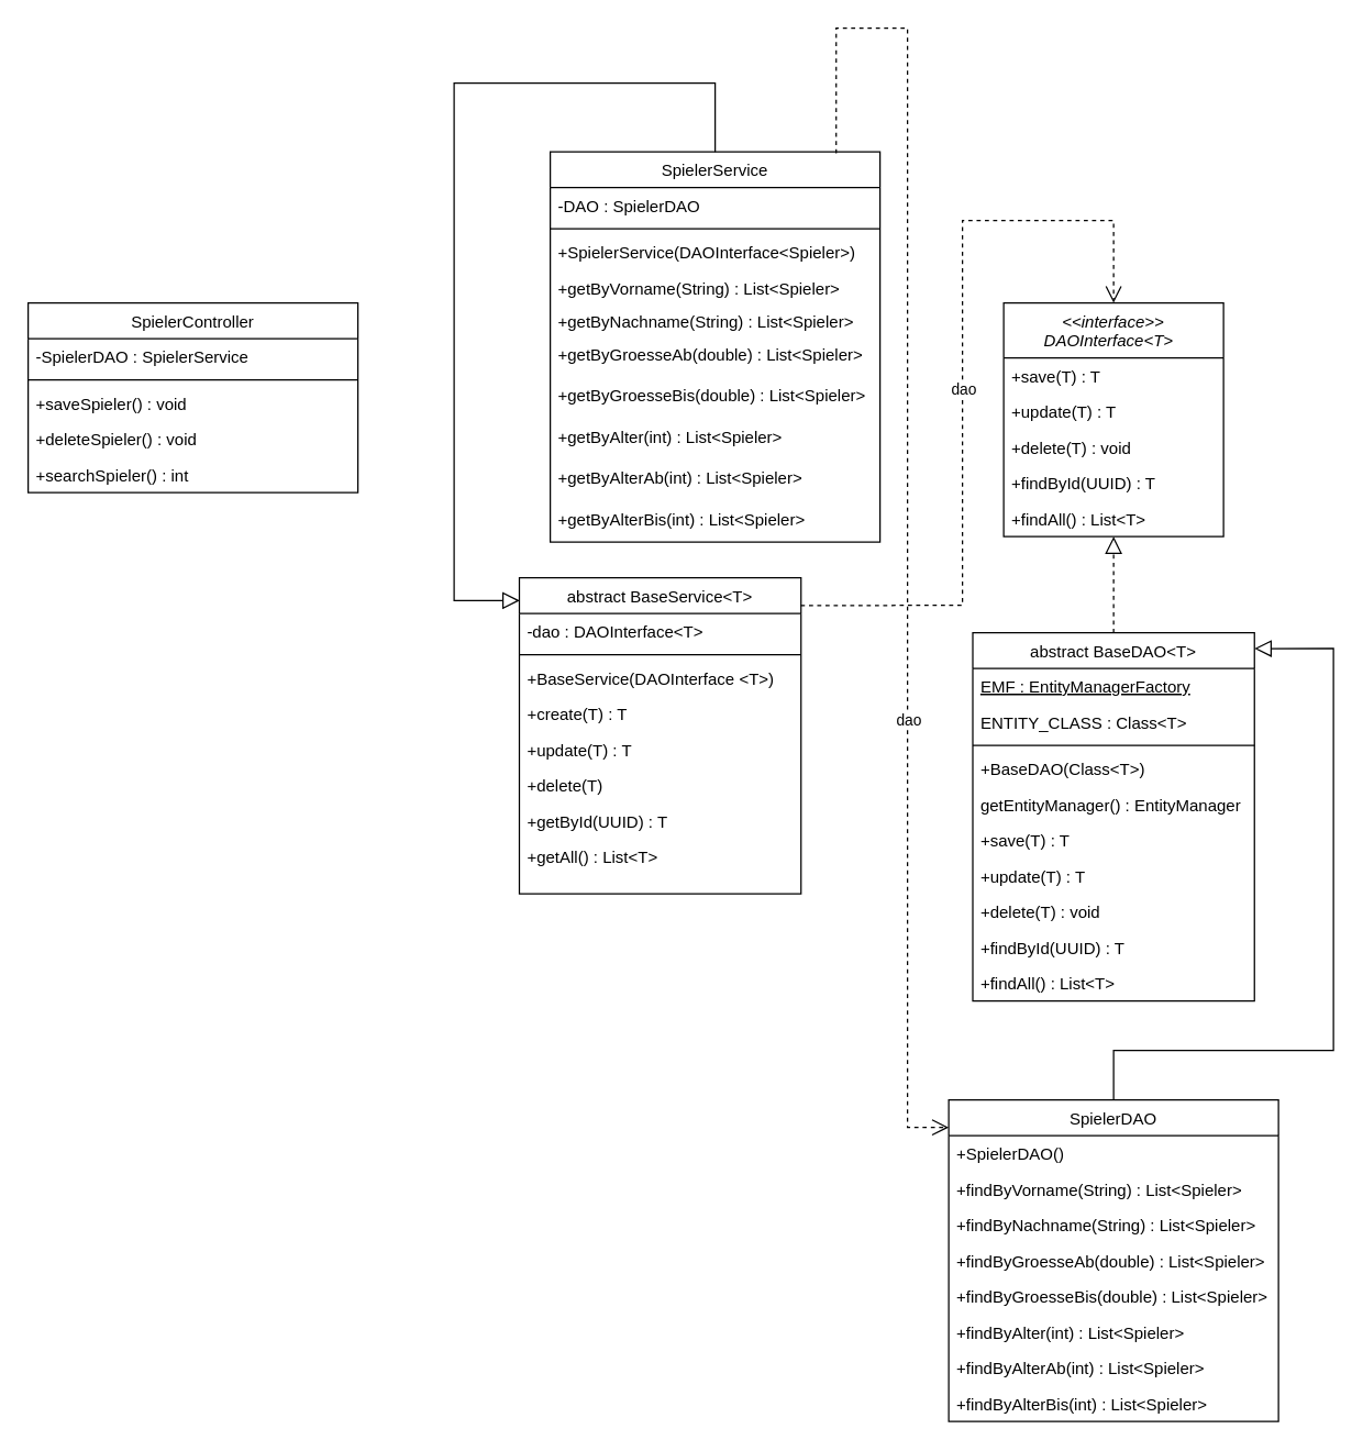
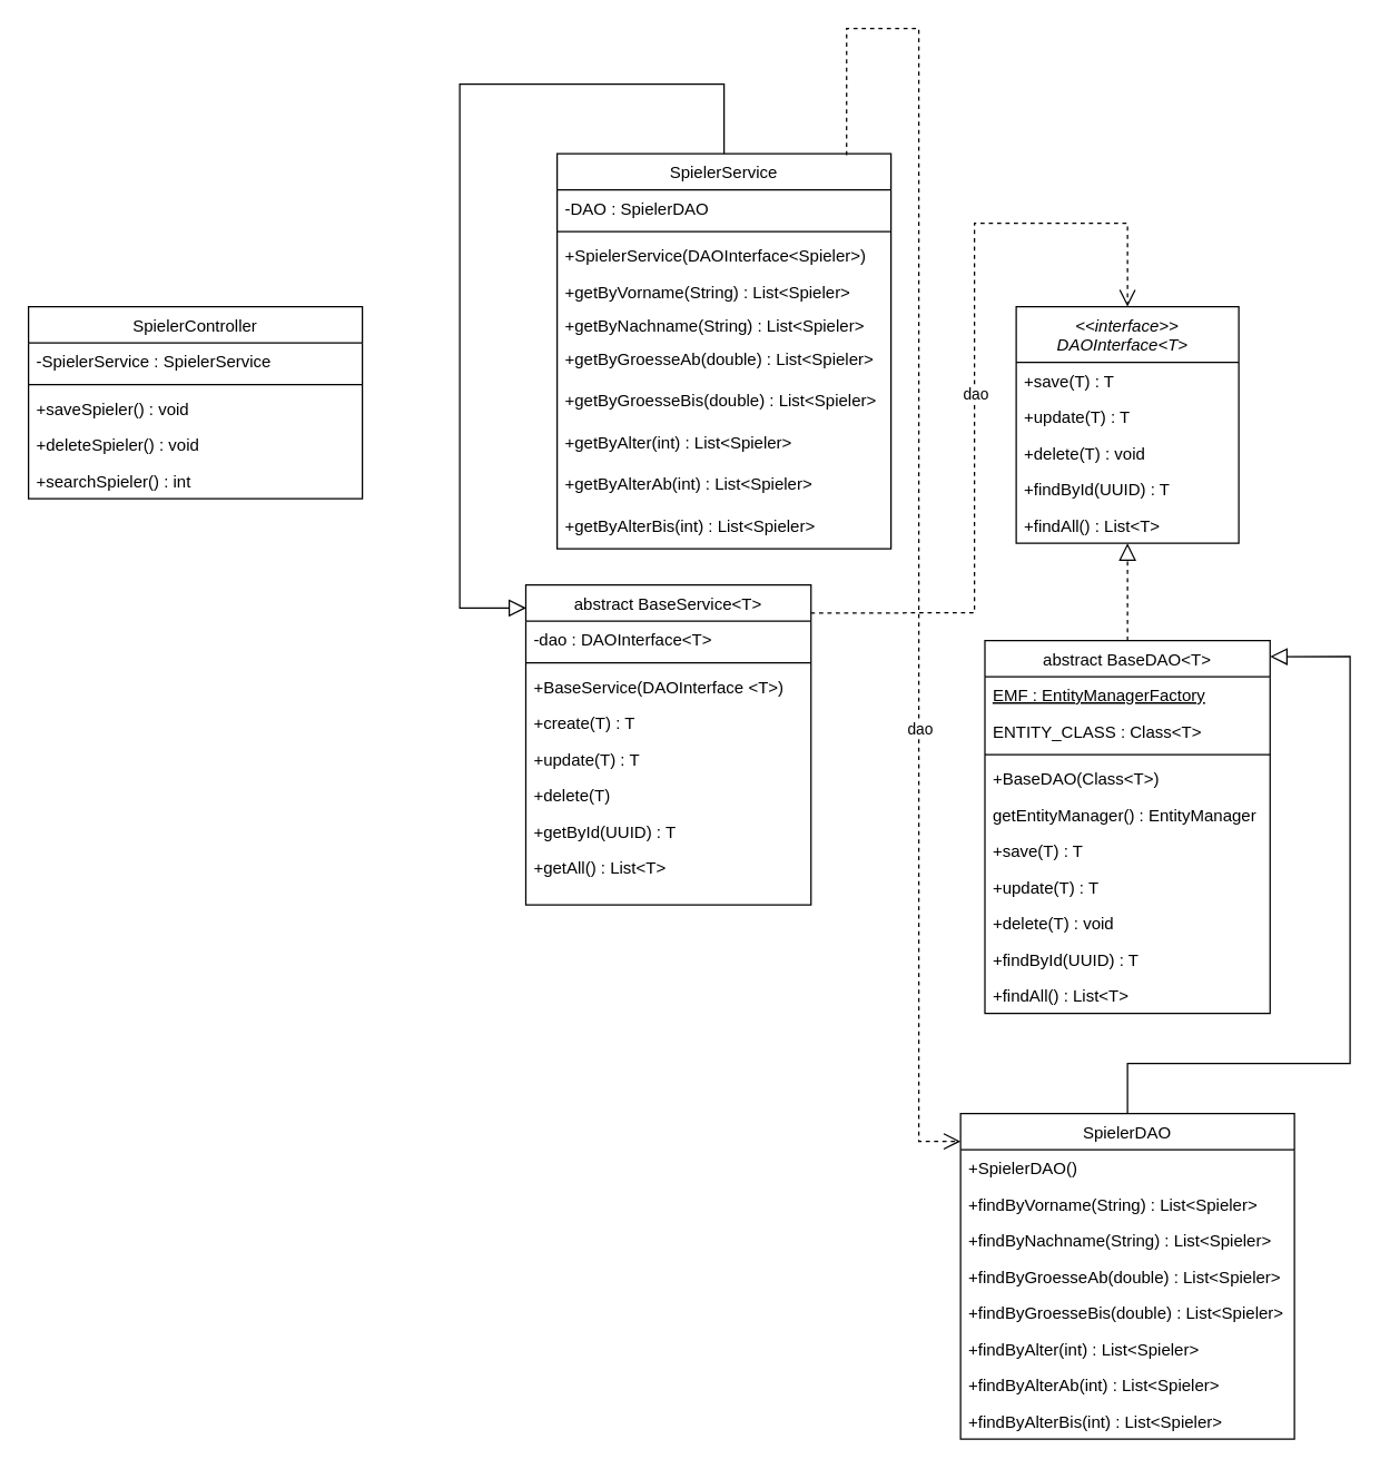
  <mxCell id="0" />
  <mxCell id="1" parent="0" />
  <mxCell id="2" value="&lt;&lt;interface&gt;&gt;&#10;DAOInterface&lt;T&gt;  " style="swimlane;fontStyle=2;align=center;verticalAlign=top;childLayout=stackLayout;horizontal=1;startSize=40;horizontalStack=0;resizeParent=1;resizeLast=0;collapsible=1;marginBottom=0;rounded=0;shadow=0;strokeWidth=1;" parent="1" vertex="1"><mxGeometry x="730" y="220" width="160" height="170" as="geometry"><mxRectangle x="230" y="140" width="160" height="26" as="alternateBounds" /></mxGeometry></mxCell>
  <mxCell id="3" value="+save(T) : T" style="text;align=left;verticalAlign=top;spacingLeft=4;spacingRight=4;overflow=hidden;rotatable=0;points=[[0,0.5],[1,0.5]];portConstraint=eastwest;" parent="2" vertex="1"><mxGeometry y="40" width="160" height="26" as="geometry" /></mxCell>
  <mxCell id="4" value="+update(T) : T" style="text;align=left;verticalAlign=top;spacingLeft=4;spacingRight=4;overflow=hidden;rotatable=0;points=[[0,0.5],[1,0.5]];portConstraint=eastwest;" parent="2" vertex="1"><mxGeometry y="66" width="160" height="26" as="geometry" /></mxCell>
  <mxCell id="5" value="+delete(T) : void" style="text;align=left;verticalAlign=top;spacingLeft=4;spacingRight=4;overflow=hidden;rotatable=0;points=[[0,0.5],[1,0.5]];portConstraint=eastwest;" parent="2" vertex="1"><mxGeometry y="92" width="160" height="26" as="geometry" /></mxCell>
  <mxCell id="6" value="+findById(UUID) : T" style="text;align=left;verticalAlign=top;spacingLeft=4;spacingRight=4;overflow=hidden;rotatable=0;points=[[0,0.5],[1,0.5]];portConstraint=eastwest;" parent="2" vertex="1"><mxGeometry y="118" width="160" height="26" as="geometry" /></mxCell>
  <mxCell id="7" value="+findAll() : List&lt;T&gt;" style="text;align=left;verticalAlign=top;spacingLeft=4;spacingRight=4;overflow=hidden;rotatable=0;points=[[0,0.5],[1,0.5]];portConstraint=eastwest;" parent="2" vertex="1"><mxGeometry y="144" width="160" height="26" as="geometry" /></mxCell>
  <mxCell id="8" value="abstract BaseDAO&lt;T&gt;" style="swimlane;fontStyle=0;align=center;verticalAlign=top;childLayout=stackLayout;horizontal=1;startSize=26;horizontalStack=0;resizeParent=1;resizeLast=0;collapsible=1;marginBottom=0;rounded=0;shadow=0;strokeWidth=1;" parent="1" vertex="1"><mxGeometry x="707.5" y="460" width="205" height="268" as="geometry"><mxRectangle x="130" y="380" width="160" height="26" as="alternateBounds" /></mxGeometry></mxCell>
  <mxCell id="9" value="EMF : EntityManagerFactory" style="text;align=left;verticalAlign=top;spacingLeft=4;spacingRight=4;overflow=hidden;rotatable=0;points=[[0,0.5],[1,0.5]];portConstraint=eastwest;fontStyle=4" parent="8" vertex="1"><mxGeometry y="26" width="205" height="26" as="geometry" /></mxCell>
  <mxCell id="10" value="ENTITY_CLASS : Class&lt;T&gt;" style="text;align=left;verticalAlign=top;spacingLeft=4;spacingRight=4;overflow=hidden;rotatable=0;points=[[0,0.5],[1,0.5]];portConstraint=eastwest;rounded=0;shadow=0;html=0;" parent="8" vertex="1"><mxGeometry y="52" width="205" height="26" as="geometry" /></mxCell>
  <mxCell id="11" value="" style="line;html=1;strokeWidth=1;align=left;verticalAlign=middle;spacingTop=-1;spacingLeft=3;spacingRight=3;rotatable=0;labelPosition=right;points=[];portConstraint=eastwest;" parent="8" vertex="1"><mxGeometry y="78" width="205" height="8" as="geometry" /></mxCell>
  <mxCell id="12" value="+BaseDAO(Class&lt;T&gt;)" style="text;align=left;verticalAlign=top;spacingLeft=4;spacingRight=4;overflow=hidden;rotatable=0;points=[[0,0.5],[1,0.5]];portConstraint=eastwest;" parent="8" vertex="1"><mxGeometry y="86" width="205" height="26" as="geometry" /></mxCell>
  <mxCell id="13" value="getEntityManager() : EntityManager " style="text;align=left;verticalAlign=top;spacingLeft=4;spacingRight=4;overflow=hidden;rotatable=0;points=[[0,0.5],[1,0.5]];portConstraint=eastwest;" parent="8" vertex="1"><mxGeometry y="112" width="205" height="26" as="geometry" /></mxCell>
  <mxCell id="14" value="+save(T) : T" style="text;align=left;verticalAlign=top;spacingLeft=4;spacingRight=4;overflow=hidden;rotatable=0;points=[[0,0.5],[1,0.5]];portConstraint=eastwest;" parent="8" vertex="1"><mxGeometry y="138" width="205" height="26" as="geometry" /></mxCell>
  <mxCell id="15" value="+update(T) : T" style="text;align=left;verticalAlign=top;spacingLeft=4;spacingRight=4;overflow=hidden;rotatable=0;points=[[0,0.5],[1,0.5]];portConstraint=eastwest;" parent="8" vertex="1"><mxGeometry y="164" width="205" height="26" as="geometry" /></mxCell>
  <mxCell id="16" value="+delete(T) : void" style="text;align=left;verticalAlign=top;spacingLeft=4;spacingRight=4;overflow=hidden;rotatable=0;points=[[0,0.5],[1,0.5]];portConstraint=eastwest;" parent="8" vertex="1"><mxGeometry y="190" width="205" height="26" as="geometry" /></mxCell>
  <mxCell id="17" value="+findById(UUID) : T" style="text;align=left;verticalAlign=top;spacingLeft=4;spacingRight=4;overflow=hidden;rotatable=0;points=[[0,0.5],[1,0.5]];portConstraint=eastwest;" parent="8" vertex="1"><mxGeometry y="216" width="205" height="26" as="geometry" /></mxCell>
  <mxCell id="18" value="+findAll() : List&lt;T&gt;" style="text;align=left;verticalAlign=top;spacingLeft=4;spacingRight=4;overflow=hidden;rotatable=0;points=[[0,0.5],[1,0.5]];portConstraint=eastwest;" parent="8" vertex="1"><mxGeometry y="242" width="205" height="26" as="geometry" /></mxCell>
  <mxCell id="19" value="" style="endArrow=block;endSize=10;endFill=0;shadow=0;strokeWidth=1;rounded=0;curved=0;edgeStyle=elbowEdgeStyle;elbow=vertical;dashed=1;" parent="1" source="8" target="2" edge="1"><mxGeometry width="160" relative="1" as="geometry"><mxPoint x="360" y="313" as="sourcePoint" /><mxPoint x="360" y="313" as="targetPoint" /></mxGeometry></mxCell>
  <mxCell id="20" value="abstract BaseService&lt;T&gt;" style="swimlane;fontStyle=0;align=center;verticalAlign=top;childLayout=stackLayout;horizontal=1;startSize=26;horizontalStack=0;resizeParent=1;resizeLast=0;collapsible=1;marginBottom=0;rounded=0;shadow=0;strokeWidth=1;" parent="1" vertex="1"><mxGeometry x="377.5" y="420" width="205" height="230" as="geometry"><mxRectangle x="130" y="380" width="160" height="26" as="alternateBounds" /></mxGeometry></mxCell>
  <mxCell id="21" value="-dao : DAOInterface&lt;T&gt;" style="text;align=left;verticalAlign=top;spacingLeft=4;spacingRight=4;overflow=hidden;rotatable=0;points=[[0,0.5],[1,0.5]];portConstraint=eastwest;fontStyle=0" parent="20" vertex="1"><mxGeometry y="26" width="205" height="26" as="geometry" /></mxCell>
  <mxCell id="22" value="" style="line;html=1;strokeWidth=1;align=left;verticalAlign=middle;spacingTop=-1;spacingLeft=3;spacingRight=3;rotatable=0;labelPosition=right;points=[];portConstraint=eastwest;" parent="20" vertex="1"><mxGeometry y="52" width="205" height="8" as="geometry" /></mxCell>
  <mxCell id="23" value="+BaseService(DAOInterface &lt;T&gt;)" style="text;align=left;verticalAlign=top;spacingLeft=4;spacingRight=4;overflow=hidden;rotatable=0;points=[[0,0.5],[1,0.5]];portConstraint=eastwest;" parent="20" vertex="1"><mxGeometry y="60" width="205" height="26" as="geometry" /></mxCell>
  <mxCell id="24" value="+create(T) : T" style="text;align=left;verticalAlign=top;spacingLeft=4;spacingRight=4;overflow=hidden;rotatable=0;points=[[0,0.5],[1,0.5]];portConstraint=eastwest;" parent="20" vertex="1"><mxGeometry y="86" width="205" height="26" as="geometry" /></mxCell>
  <mxCell id="25" value="+update(T) : T" style="text;align=left;verticalAlign=top;spacingLeft=4;spacingRight=4;overflow=hidden;rotatable=0;points=[[0,0.5],[1,0.5]];portConstraint=eastwest;" parent="20" vertex="1"><mxGeometry y="112" width="205" height="26" as="geometry" /></mxCell>
  <mxCell id="26" value="+delete(T)" style="text;align=left;verticalAlign=top;spacingLeft=4;spacingRight=4;overflow=hidden;rotatable=0;points=[[0,0.5],[1,0.5]];portConstraint=eastwest;" parent="20" vertex="1"><mxGeometry y="138" width="205" height="26" as="geometry" /></mxCell>
  <mxCell id="27" value="+getById(UUID) : T" style="text;align=left;verticalAlign=top;spacingLeft=4;spacingRight=4;overflow=hidden;rotatable=0;points=[[0,0.5],[1,0.5]];portConstraint=eastwest;" parent="20" vertex="1"><mxGeometry y="164" width="205" height="26" as="geometry" /></mxCell>
  <mxCell id="28" value="+getAll() : List&lt;T&gt;" style="text;align=left;verticalAlign=top;spacingLeft=4;spacingRight=4;overflow=hidden;rotatable=0;points=[[0,0.5],[1,0.5]];portConstraint=eastwest;" parent="20" vertex="1"><mxGeometry y="190" width="205" height="26" as="geometry" /></mxCell>
  <mxCell id="29" value="" style="endArrow=open;endSize=10;endFill=0;shadow=0;strokeWidth=1;rounded=0;edgeStyle=orthogonalEdgeStyle;elbow=horizontal;exitX=0.999;exitY=0.088;exitDx=0;exitDy=0;entryX=0.5;entryY=0;entryDx=0;entryDy=0;dashed=1;exitPerimeter=0;" parent="1" source="20" target="2" edge="1"><mxGeometry width="160" relative="1" as="geometry"><mxPoint x="730" y="291" as="sourcePoint" /><mxPoint x="520" y="139.615" as="targetPoint" /><Array as="points"><mxPoint x="600" y="440" /><mxPoint x="700" y="440" /><mxPoint x="700" y="160" /><mxPoint x="810" y="160" /></Array></mxGeometry></mxCell>
  <mxCell id="30" value="dao" style="edgeLabel;html=1;align=center;verticalAlign=middle;resizable=0;points=[];" parent="29" vertex="1" connectable="0"><mxGeometry x="-0.03" relative="1" as="geometry"><mxPoint as="offset" /></mxGeometry></mxCell>
  <mxCell id="31" value="SpielerDAO" style="swimlane;fontStyle=0;align=center;verticalAlign=top;childLayout=stackLayout;horizontal=1;startSize=26;horizontalStack=0;resizeParent=1;resizeLast=0;collapsible=1;marginBottom=0;rounded=0;shadow=0;strokeWidth=1;" parent="1" vertex="1"><mxGeometry x="690" y="800" width="240" height="234" as="geometry"><mxRectangle x="130" y="380" width="160" height="26" as="alternateBounds" /></mxGeometry></mxCell>
  <mxCell id="32" value="+SpielerDAO()" style="text;align=left;verticalAlign=top;spacingLeft=4;spacingRight=4;overflow=hidden;rotatable=0;points=[[0,0.5],[1,0.5]];portConstraint=eastwest;" parent="31" vertex="1"><mxGeometry y="26" width="240" height="26" as="geometry" /></mxCell>
  <mxCell id="33" value="+findByVorname(String) : List&lt;Spieler&gt;" style="text;align=left;verticalAlign=top;spacingLeft=4;spacingRight=4;overflow=hidden;rotatable=0;points=[[0,0.5],[1,0.5]];portConstraint=eastwest;" parent="31" vertex="1"><mxGeometry y="52" width="240" height="26" as="geometry" /></mxCell>
  <mxCell id="34" value="+findByNachname(String) : List&lt;Spieler&gt;" style="text;align=left;verticalAlign=top;spacingLeft=4;spacingRight=4;overflow=hidden;rotatable=0;points=[[0,0.5],[1,0.5]];portConstraint=eastwest;" vertex="1" parent="31"><mxGeometry y="78" width="240" height="26" as="geometry" /></mxCell>
  <mxCell id="35" value="+findByGroesseAb(double) : List&lt;Spieler&gt;" style="text;align=left;verticalAlign=top;spacingLeft=4;spacingRight=4;overflow=hidden;rotatable=0;points=[[0,0.5],[1,0.5]];portConstraint=eastwest;" vertex="1" parent="31"><mxGeometry y="104" width="240" height="26" as="geometry" /></mxCell>
  <mxCell id="36" value="+findByGroesseBis(double) : List&lt;Spieler&gt;" style="text;align=left;verticalAlign=top;spacingLeft=4;spacingRight=4;overflow=hidden;rotatable=0;points=[[0,0.5],[1,0.5]];portConstraint=eastwest;" vertex="1" parent="31"><mxGeometry y="130" width="240" height="26" as="geometry" /></mxCell>
  <mxCell id="37" value="+findByAlter(int) : List&lt;Spieler&gt;" style="text;align=left;verticalAlign=top;spacingLeft=4;spacingRight=4;overflow=hidden;rotatable=0;points=[[0,0.5],[1,0.5]];portConstraint=eastwest;" vertex="1" parent="31"><mxGeometry y="156" width="240" height="26" as="geometry" /></mxCell>
  <mxCell id="38" value="+findByAlterAb(int) : List&lt;Spieler&gt;" style="text;align=left;verticalAlign=top;spacingLeft=4;spacingRight=4;overflow=hidden;rotatable=0;points=[[0,0.5],[1,0.5]];portConstraint=eastwest;" vertex="1" parent="31"><mxGeometry y="182" width="240" height="26" as="geometry" /></mxCell>
  <mxCell id="39" value="+findByAlterBis(int) : List&lt;Spieler&gt;" style="text;align=left;verticalAlign=top;spacingLeft=4;spacingRight=4;overflow=hidden;rotatable=0;points=[[0,0.5],[1,0.5]];portConstraint=eastwest;" vertex="1" parent="31"><mxGeometry y="208" width="240" height="26" as="geometry" /></mxCell>
  <mxCell id="40" value="" style="endArrow=block;endSize=10;endFill=0;shadow=0;strokeWidth=1;rounded=0;edgeStyle=orthogonalEdgeStyle;elbow=vertical;exitX=0.5;exitY=0;exitDx=0;exitDy=0;entryX=1;entryY=0.043;entryDx=0;entryDy=0;entryPerimeter=0;" parent="1" source="31" target="8" edge="1"><mxGeometry width="160" relative="1" as="geometry"><mxPoint x="630" y="550" as="sourcePoint" /><mxPoint x="662.88" y="450" as="targetPoint" /><Array as="points"><mxPoint x="810" y="764" /><mxPoint x="970" y="764" /><mxPoint x="970" y="472" /><mxPoint x="913" y="472" /></Array></mxGeometry></mxCell>
  <mxCell id="41" value="SpielerService" style="swimlane;fontStyle=0;align=center;verticalAlign=top;childLayout=stackLayout;horizontal=1;startSize=26;horizontalStack=0;resizeParent=1;resizeLast=0;collapsible=1;marginBottom=0;rounded=0;shadow=0;strokeWidth=1;" parent="1" vertex="1"><mxGeometry x="400" width="240" height="284" as="geometry" y="110"><mxRectangle x="130" y="380" width="160" height="26" as="alternateBounds" /></mxGeometry></mxCell>
  <mxCell id="42" value="-DAO : SpielerDAO" style="text;align=left;verticalAlign=top;spacingLeft=4;spacingRight=4;overflow=hidden;rotatable=0;points=[[0,0.5],[1,0.5]];portConstraint=eastwest;" parent="41" vertex="1"><mxGeometry y="26" width="240" height="26" as="geometry" /></mxCell>
  <mxCell id="43" value="" style="line;html=1;strokeWidth=1;align=left;verticalAlign=middle;spacingTop=-1;spacingLeft=3;spacingRight=3;rotatable=0;labelPosition=right;points=[];portConstraint=eastwest;" parent="41" vertex="1"><mxGeometry y="52" width="240" height="8" as="geometry" /></mxCell>
  <mxCell id="44" value="+SpielerService(DAOInterface&lt;Spieler&gt;)" style="text;align=left;verticalAlign=top;spacingLeft=4;spacingRight=4;overflow=hidden;rotatable=0;points=[[0,0.5],[1,0.5]];portConstraint=eastwest;" parent="41" vertex="1"><mxGeometry y="60" width="240" height="26" as="geometry" /></mxCell>
  <mxCell id="45" value="+getByVorname(String) : List&lt;Spieler&gt;" style="text;align=left;verticalAlign=top;spacingLeft=4;spacingRight=4;overflow=hidden;rotatable=0;points=[[0,0.5],[1,0.5]];portConstraint=eastwest;" parent="41" vertex="1"><mxGeometry y="86" width="240" height="24" as="geometry" /></mxCell>
  <mxCell id="46" value="+getByNachname(String) : List&lt;Spieler&gt;" style="text;align=left;verticalAlign=top;spacingLeft=4;spacingRight=4;overflow=hidden;rotatable=0;points=[[0,0.5],[1,0.5]];portConstraint=eastwest;" vertex="1" parent="41"><mxGeometry y="110" width="240" height="24" as="geometry" /></mxCell>
  <mxCell id="47" value="+getByGroesseAb(double) : List&lt;Spieler&gt;" style="text;align=left;verticalAlign=top;spacingLeft=4;spacingRight=4;overflow=hidden;rotatable=0;points=[[0,0.5],[1,0.5]];portConstraint=eastwest;" parent="41" vertex="1"><mxGeometry y="134" width="240" height="30" as="geometry" /></mxCell>
  <mxCell id="48" value="+getByGroesseBis(double) : List&lt;Spieler&gt;" style="text;align=left;verticalAlign=top;spacingLeft=4;spacingRight=4;overflow=hidden;rotatable=0;points=[[0,0.5],[1,0.5]];portConstraint=eastwest;" vertex="1" parent="41"><mxGeometry y="164" width="240" height="30" as="geometry" /></mxCell>
  <mxCell id="49" value="+getByAlter(int) : List&lt;Spieler&gt;" style="text;align=left;verticalAlign=top;spacingLeft=4;spacingRight=4;overflow=hidden;rotatable=0;points=[[0,0.5],[1,0.5]];portConstraint=eastwest;" vertex="1" parent="41"><mxGeometry y="194" width="240" height="30" as="geometry" /></mxCell>
  <mxCell id="50" value="+getByAlterAb(int) : List&lt;Spieler&gt;" style="text;align=left;verticalAlign=top;spacingLeft=4;spacingRight=4;overflow=hidden;rotatable=0;points=[[0,0.5],[1,0.5]];portConstraint=eastwest;" vertex="1" parent="41"><mxGeometry y="224" width="240" height="30" as="geometry" /></mxCell>
  <mxCell id="51" value="+getByAlterBis(int) : List&lt;Spieler&gt;" style="text;align=left;verticalAlign=top;spacingLeft=4;spacingRight=4;overflow=hidden;rotatable=0;points=[[0,0.5],[1,0.5]];portConstraint=eastwest;" vertex="1" parent="41"><mxGeometry y="254" width="240" height="30" as="geometry" /></mxCell>
  <mxCell id="52" value="" style="endArrow=block;endSize=10;endFill=0;shadow=0;strokeWidth=1;rounded=0;edgeStyle=orthogonalEdgeStyle;elbow=vertical;entryX=0.001;entryY=0.072;entryDx=0;entryDy=0;exitX=0.5;exitY=0;exitDx=0;exitDy=0;entryPerimeter=0;" parent="1" source="41" target="20" edge="1"><mxGeometry width="160" relative="1" as="geometry"><mxPoint x="1143" y="210" as="sourcePoint" /><mxPoint x="840" y="210" as="targetPoint" /><Array as="points"><mxPoint x="520" y="60" /><mxPoint x="330" y="60" /><mxPoint x="330" y="437" /></Array></mxGeometry></mxCell>
  <mxCell id="53" value="" style="endArrow=open;endSize=10;endFill=0;shadow=0;strokeWidth=1;rounded=0;edgeStyle=orthogonalEdgeStyle;elbow=vertical;exitX=0.867;exitY=0.004;exitDx=0;exitDy=0;dashed=1;exitPerimeter=0;" parent="1" source="41" edge="1"><mxGeometry width="160" relative="1" as="geometry"><mxPoint x="1220" y="250" as="sourcePoint" /><mxPoint x="690" y="820" as="targetPoint" /><Array as="points"><mxPoint x="608" y="20" /><mxPoint x="660" y="20" /><mxPoint x="660" y="820" /></Array></mxGeometry></mxCell>
  <mxCell id="54" value="dao" style="edgeLabel;html=1;align=center;verticalAlign=middle;resizable=0;points=[];" parent="53" vertex="1" connectable="0"><mxGeometry x="0.33" relative="1" as="geometry"><mxPoint as="offset" /></mxGeometry></mxCell>
  <mxCell id="55" value="SpielerController" style="swimlane;fontStyle=0;align=center;verticalAlign=top;childLayout=stackLayout;horizontal=1;startSize=26;horizontalStack=0;resizeParent=1;resizeLast=0;collapsible=1;marginBottom=0;rounded=0;shadow=0;strokeWidth=1;" parent="1" vertex="1"><mxGeometry x="20" y="220" width="240" height="138" as="geometry"><mxRectangle x="130" y="380" width="160" height="26" as="alternateBounds" /></mxGeometry></mxCell>
- <mxCell id="56" value="-SpielerDAO : SpielerService" style="text;align=left;verticalAlign=top;spacingLeft=4;spacingRight=4;overflow=hidden;rotatable=0;points=[[0,0.5],[1,0.5]];portConstraint=eastwest;" parent="55" vertex="1"><mxGeometry y="26" width="240" height="26" as="geometry" /></mxCell>
+ <mxCell id="56" value="-SpielerService : SpielerService" style="text;align=left;verticalAlign=top;spacingLeft=4;spacingRight=4;overflow=hidden;rotatable=0;points=[[0,0.5],[1,0.5]];portConstraint=eastwest;" parent="55" vertex="1"><mxGeometry y="26" width="240" height="26" as="geometry" /></mxCell>
  <mxCell id="57" value="" style="line;html=1;strokeWidth=1;align=left;verticalAlign=middle;spacingTop=-1;spacingLeft=3;spacingRight=3;rotatable=0;labelPosition=right;points=[];portConstraint=eastwest;" parent="55" vertex="1"><mxGeometry y="52" width="240" height="8" as="geometry" /></mxCell>
  <mxCell id="58" value="+saveSpieler() : void" style="text;align=left;verticalAlign=top;spacingLeft=4;spacingRight=4;overflow=hidden;rotatable=0;points=[[0,0.5],[1,0.5]];portConstraint=eastwest;" parent="55" vertex="1"><mxGeometry y="60" width="240" height="26" as="geometry" /></mxCell>
  <mxCell id="59" value="+deleteSpieler() : void" style="text;align=left;verticalAlign=top;spacingLeft=4;spacingRight=4;overflow=hidden;rotatable=0;points=[[0,0.5],[1,0.5]];portConstraint=eastwest;" vertex="1" parent="55"><mxGeometry y="86" width="240" height="26" as="geometry" /></mxCell>
  <mxCell id="60" value="+searchSpieler() : int" style="text;align=left;verticalAlign=top;spacingLeft=4;spacingRight=4;overflow=hidden;rotatable=0;points=[[0,0.5],[1,0.5]];portConstraint=eastwest;" vertex="1" parent="55"><mxGeometry y="112" width="240" height="26" as="geometry" /></mxCell>
